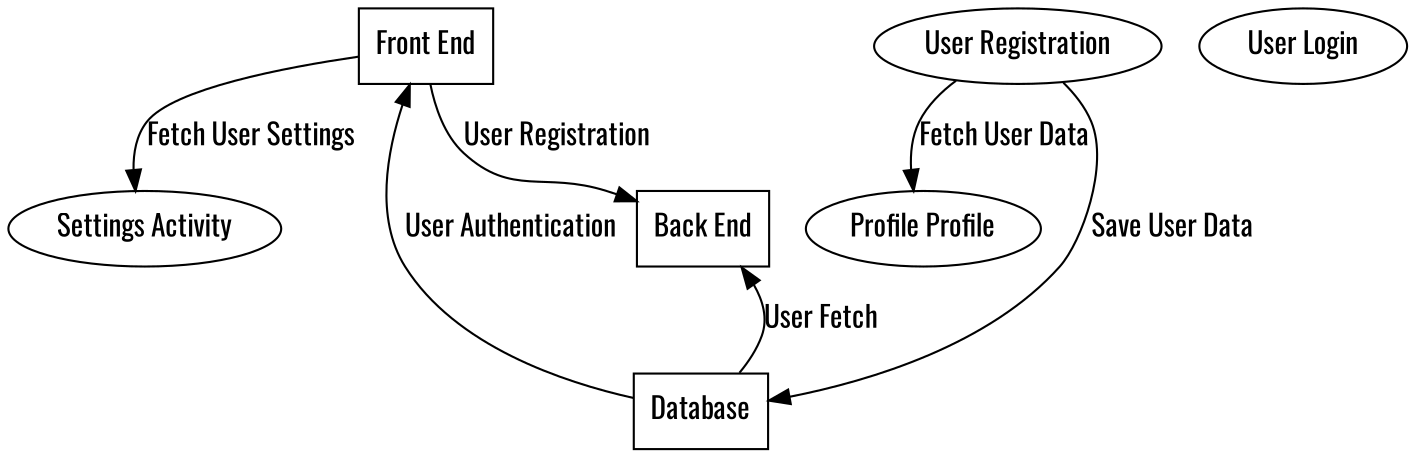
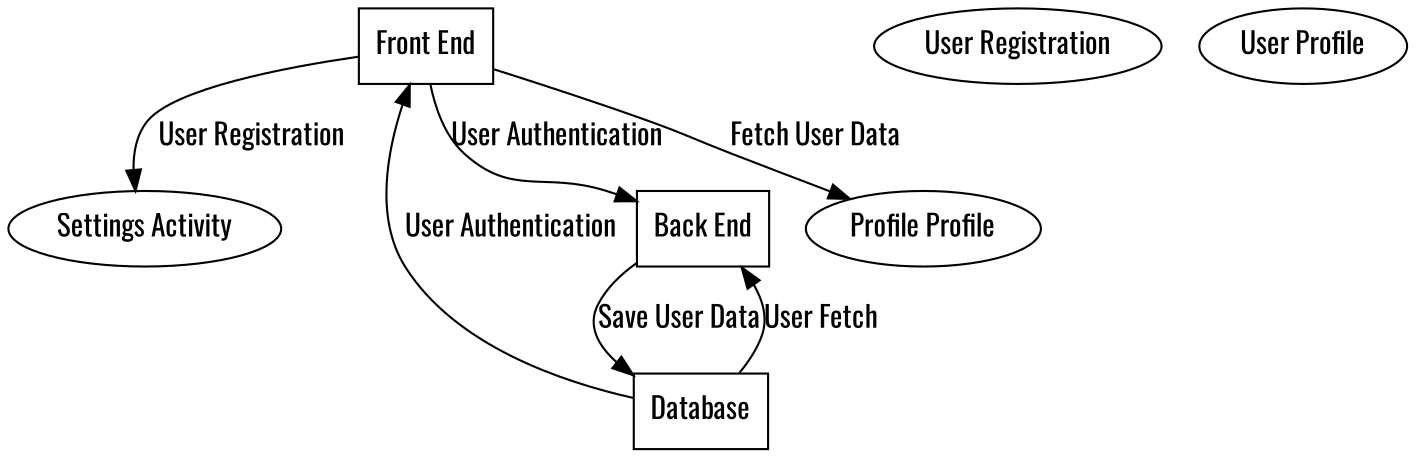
  digraph {
    fontname=Oswald
    rankdir=TB
    node [fontname=Oswald shape=ellipse]
    edge [fontname=Oswald]
    n1 [label="Front End" shape=box]
    n2 [label="Back End" shape=box]
    n3 [label="Profile Profile"]
    n4 [label="Settings Activity"]
    n5 [label=Database shape=box]
    n6 [label="User Registration"]
-   n7 [label="User Login"]
-   n1 -> n2 [label="User Registration"]
-   n6 -> n3 [label="Fetch User Data"]
-   n1 -> n4 [label="Fetch User Settings"]
-   n6 -> n5 [label="Save User Data"]
+   n7 [label="User Profile"]
+   n1 -> n2 [label="User Authentication"]
+   n1 -> n3 [label="Fetch User Data"]
+   n1 -> n4 [label="User Registration"]
+   n2 -> n5 [label="Save User Data"]
    n5 -> n1 [label="User Authentication"]
    n5 -> n2 [label="User Fetch"]
  }
